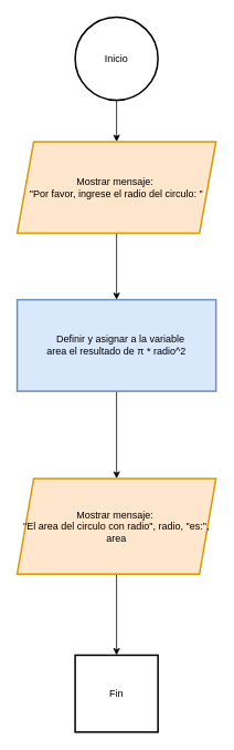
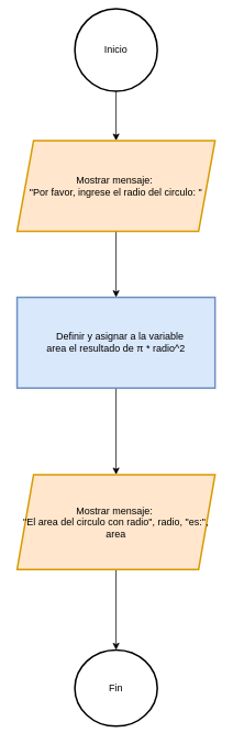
  <mxCell id="0" />
  <mxCell id="1" parent="0" />
  <mxCell id="2" value="" style="edgeStyle=orthogonalEdgeStyle;rounded=0;orthogonalLoop=1;jettySize=auto;html=1;" edge="1" parent="1" source="3" target="5"><mxGeometry relative="1" as="geometry" /></mxCell>
- <mxCell id="3" value="Inicio" style="strokeWidth=2;html=1;shape=mxgraph.flowchart.start_2;whiteSpace=wrap;" vertex="1" parent="1"><mxGeometry x="90" y="20" width="100" height="100" as="geometry" /></mxCell>
+ <mxCell id="3" value="Inicio" style="strokeWidth=2;html=1;shape=mxgraph.flowchart.start_2;whiteSpace=wrap;" vertex="1" parent="1"><mxGeometry x="90" y="10" width="100" height="100" as="geometry" /></mxCell>
  <mxCell id="4" value="" style="edgeStyle=orthogonalEdgeStyle;rounded=0;orthogonalLoop=1;jettySize=auto;html=1;" edge="1" parent="1" source="5" target="7"><mxGeometry relative="1" as="geometry" /></mxCell>
  <mxCell id="5" value="Mostrar mensaje:&amp;nbsp;&lt;div&gt;&quot;Por favor, ingrese el radio del circulo: &quot;&lt;/div&gt;" style="shape=parallelogram;perimeter=parallelogramPerimeter;whiteSpace=wrap;html=1;fixedSize=1;strokeWidth=2;fillColor=#ffe6cc;strokeColor=#d79b00;" vertex="1" parent="1"><mxGeometry x="20" y="170" width="240" height="110" as="geometry" /></mxCell>
  <mxCell id="6" value="" style="edgeStyle=orthogonalEdgeStyle;rounded=0;orthogonalLoop=1;jettySize=auto;html=1;" edge="1" parent="1" source="7" target="9"><mxGeometry relative="1" as="geometry" /></mxCell>
  <mxCell id="7" value="&lt;div&gt;&amp;nbsp; &amp;nbsp; Definir y asignar a la variable&amp;nbsp;&lt;/div&gt;&lt;div&gt;area el resultado de π * radio^2&lt;/div&gt;" style="whiteSpace=wrap;html=1;strokeWidth=2;fillColor=#dae8fc;strokeColor=#6c8ebf;" vertex="1" parent="1"><mxGeometry x="20" y="360" width="240" height="110" as="geometry" /></mxCell>
  <mxCell id="8" value="" style="edgeStyle=orthogonalEdgeStyle;rounded=0;orthogonalLoop=1;jettySize=auto;html=1;" edge="1" parent="1" source="9" target="10"><mxGeometry relative="1" as="geometry" /></mxCell>
  <mxCell id="9" value="Mostrar mensaje:&amp;nbsp;&lt;div&gt;&quot;El area del circulo con radio&quot;, radio, &quot;es:&quot;, area&lt;/div&gt;" style="shape=parallelogram;perimeter=parallelogramPerimeter;whiteSpace=wrap;html=1;fixedSize=1;strokeWidth=2;fillColor=#ffe6cc;strokeColor=#d79b00;" vertex="1" parent="1"><mxGeometry x="20" y="575" width="240" height="115" as="geometry" /></mxCell>
- <mxCell id="10" value="Fin" style="whiteSpace=wrap;html=1;strokeWidth=2;rounded=0;" vertex="1" parent="1"><mxGeometry x="90" y="787.5" width="100" height="92.5" as="geometry" /></mxCell>
+ <mxCell id="10" value="Fin" style="ellipse;whiteSpace=wrap;html=1;strokeWidth=2;" vertex="1" parent="1"><mxGeometry x="90" y="787.5" width="100" height="92.5" as="geometry" /></mxCell>
